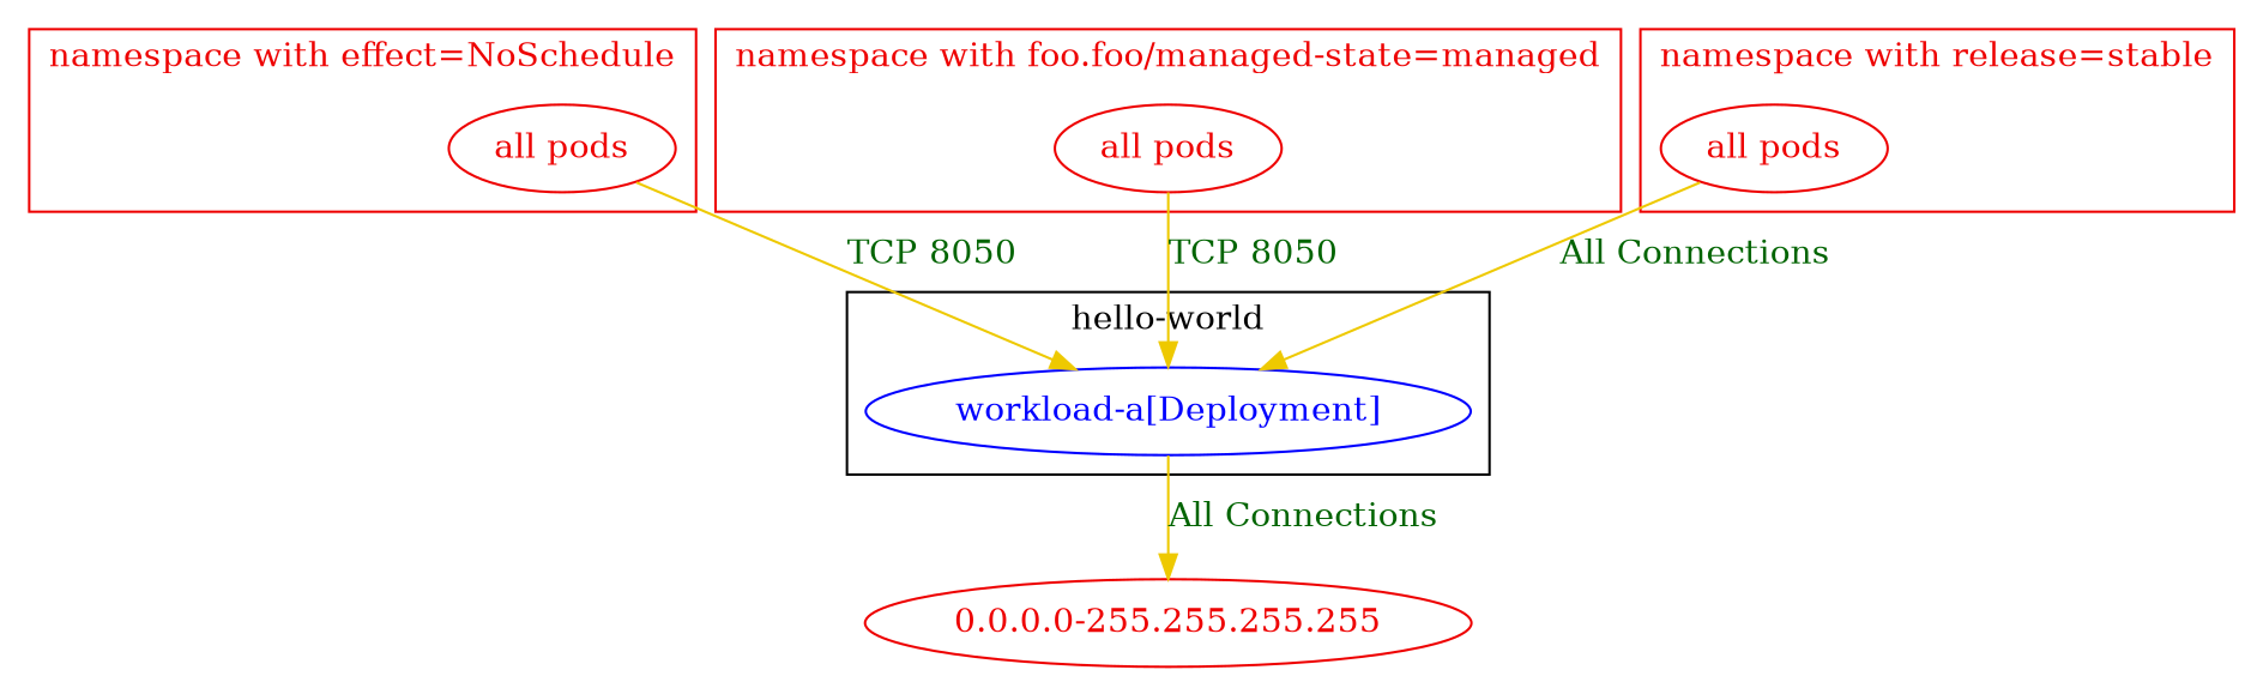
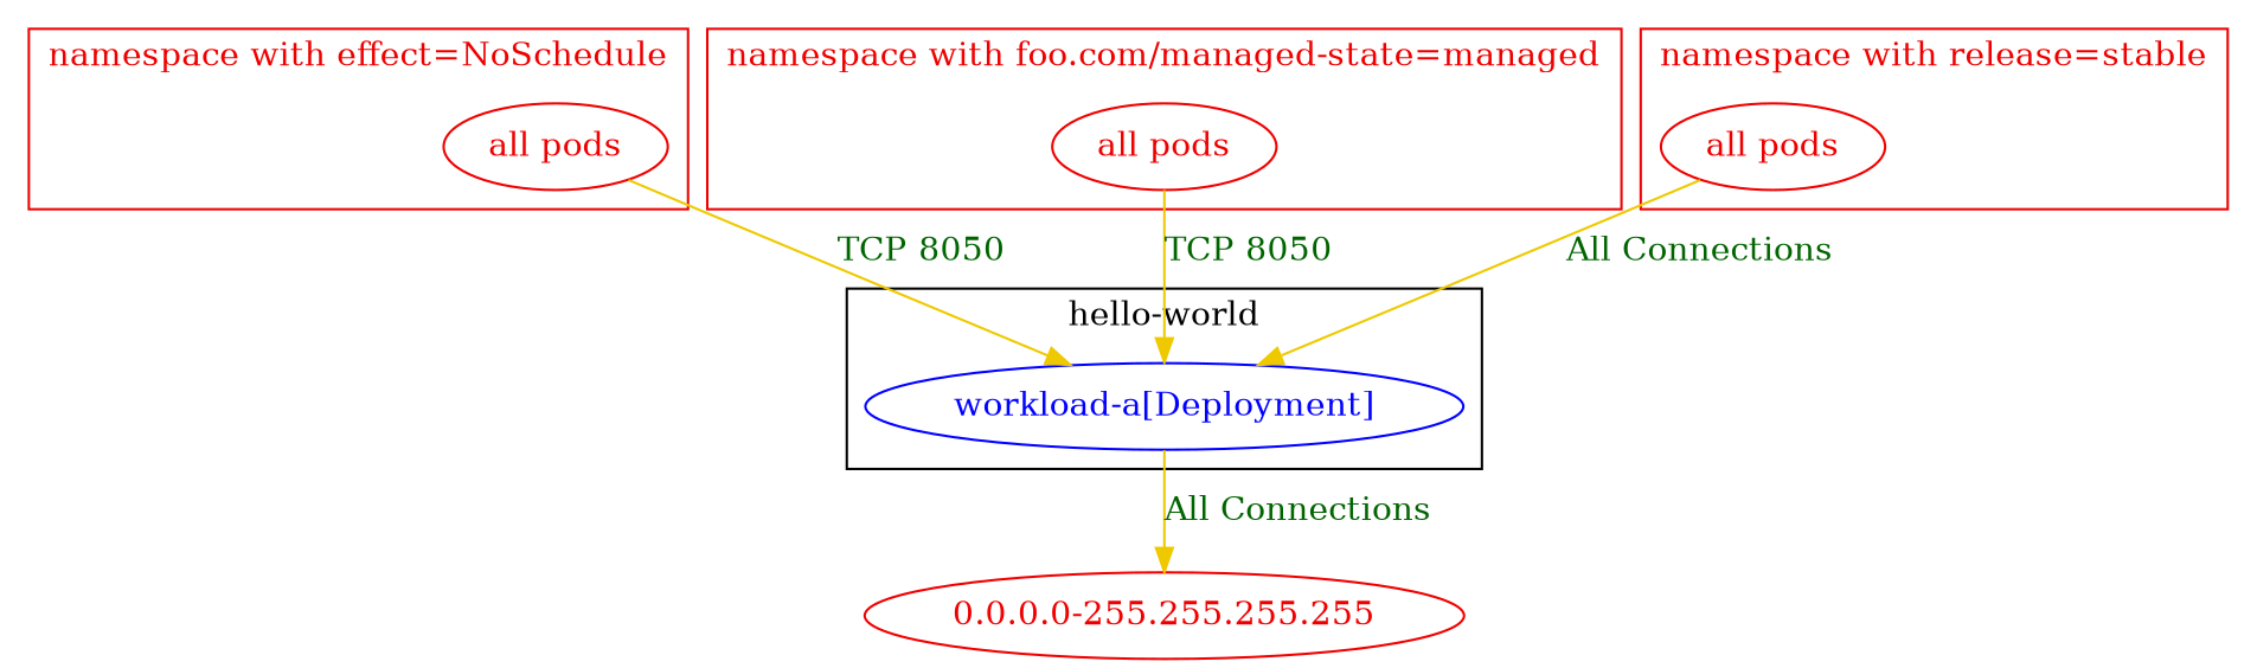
  digraph {
    fontname="DejaVu Serif"
    node [color=red2 fontcolor=red2 fontname="DejaVu Serif"]
    edge [color=gold2 fontcolor=darkgreen fontname="DejaVu Serif"]
    n1 [label="all pods"]
    n2 [color=blue fontcolor=blue label="workload-a[Deployment]"]
    n3 [label="all pods"]
    n4 [label="all pods"]
    n5 [label="0.0.0.0-255.255.255.255"]
    subgraph cluster_1 {
      color=red2
      fontcolor=red2
      label="namespace with effect=NoSchedule"
      n1
    }
    subgraph cluster_2 {
      color=black
      fontcolor=black
      label="hello-world"
      n2
    }
    subgraph cluster_3 {
      color=red2
      fontcolor=red2
-     label="namespace with foo.foo/managed-state=managed"
+     label="namespace with foo.com/managed-state=managed"
      n3
    }
    subgraph cluster_4 {
      color=red2
      fontcolor=red2
      label="namespace with release=stable"
      n4
    }
    n1 -> n2 [label="TCP 8050"]
    n2 -> n5 [label="All Connections"]
    n3 -> n2 [label="TCP 8050"]
    n4 -> n2 [label="All Connections"]
  }
